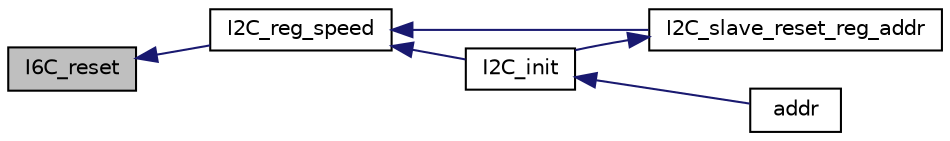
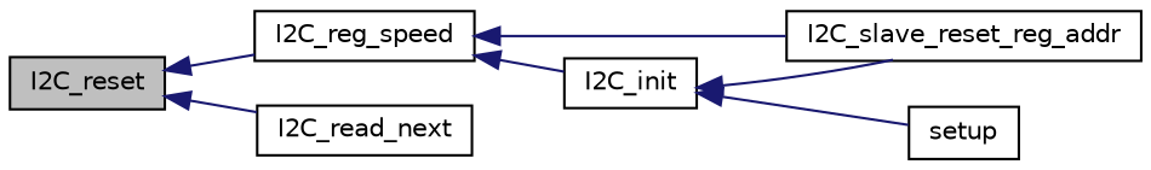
  digraph {
    rankdir=LR
    node [color=black fillcolor=white fontname=Helvetica fontsize=10 shape=record style=filled]
    edge [color=midnightblue dir=back fontname=Helvetica fontsize=10 labelfontname=Helvetica labelfontsize=10 style=solid]
-   n1 [fillcolor=grey75 fontcolor=black height=0.2 label=I6C_reset width=0.4]
+   n1 [fillcolor=grey75 fontcolor=black height=0.2 label=I2C_reset width=0.4]
    n2 [height=0.2 label=I2C_reg_speed width=0.4]
+   n3 [height=0.2 label=I2C_read_next width=0.4]
    n4 [height=0.2 label=I2C_init width=0.4]
    n5 [height=0.2 label=I2C_slave_reset_reg_addr width=0.4]
-   n6 [height=0.2 label=addr width=0.4]
+   n6 [height=0.2 label=setup width=0.4]
    n1 -> n2
+   n1 -> n3
    n2 -> n4
    n2 -> n5
-   n5 -> n4
+   n4 -> n5
    n4 -> n6
  }
